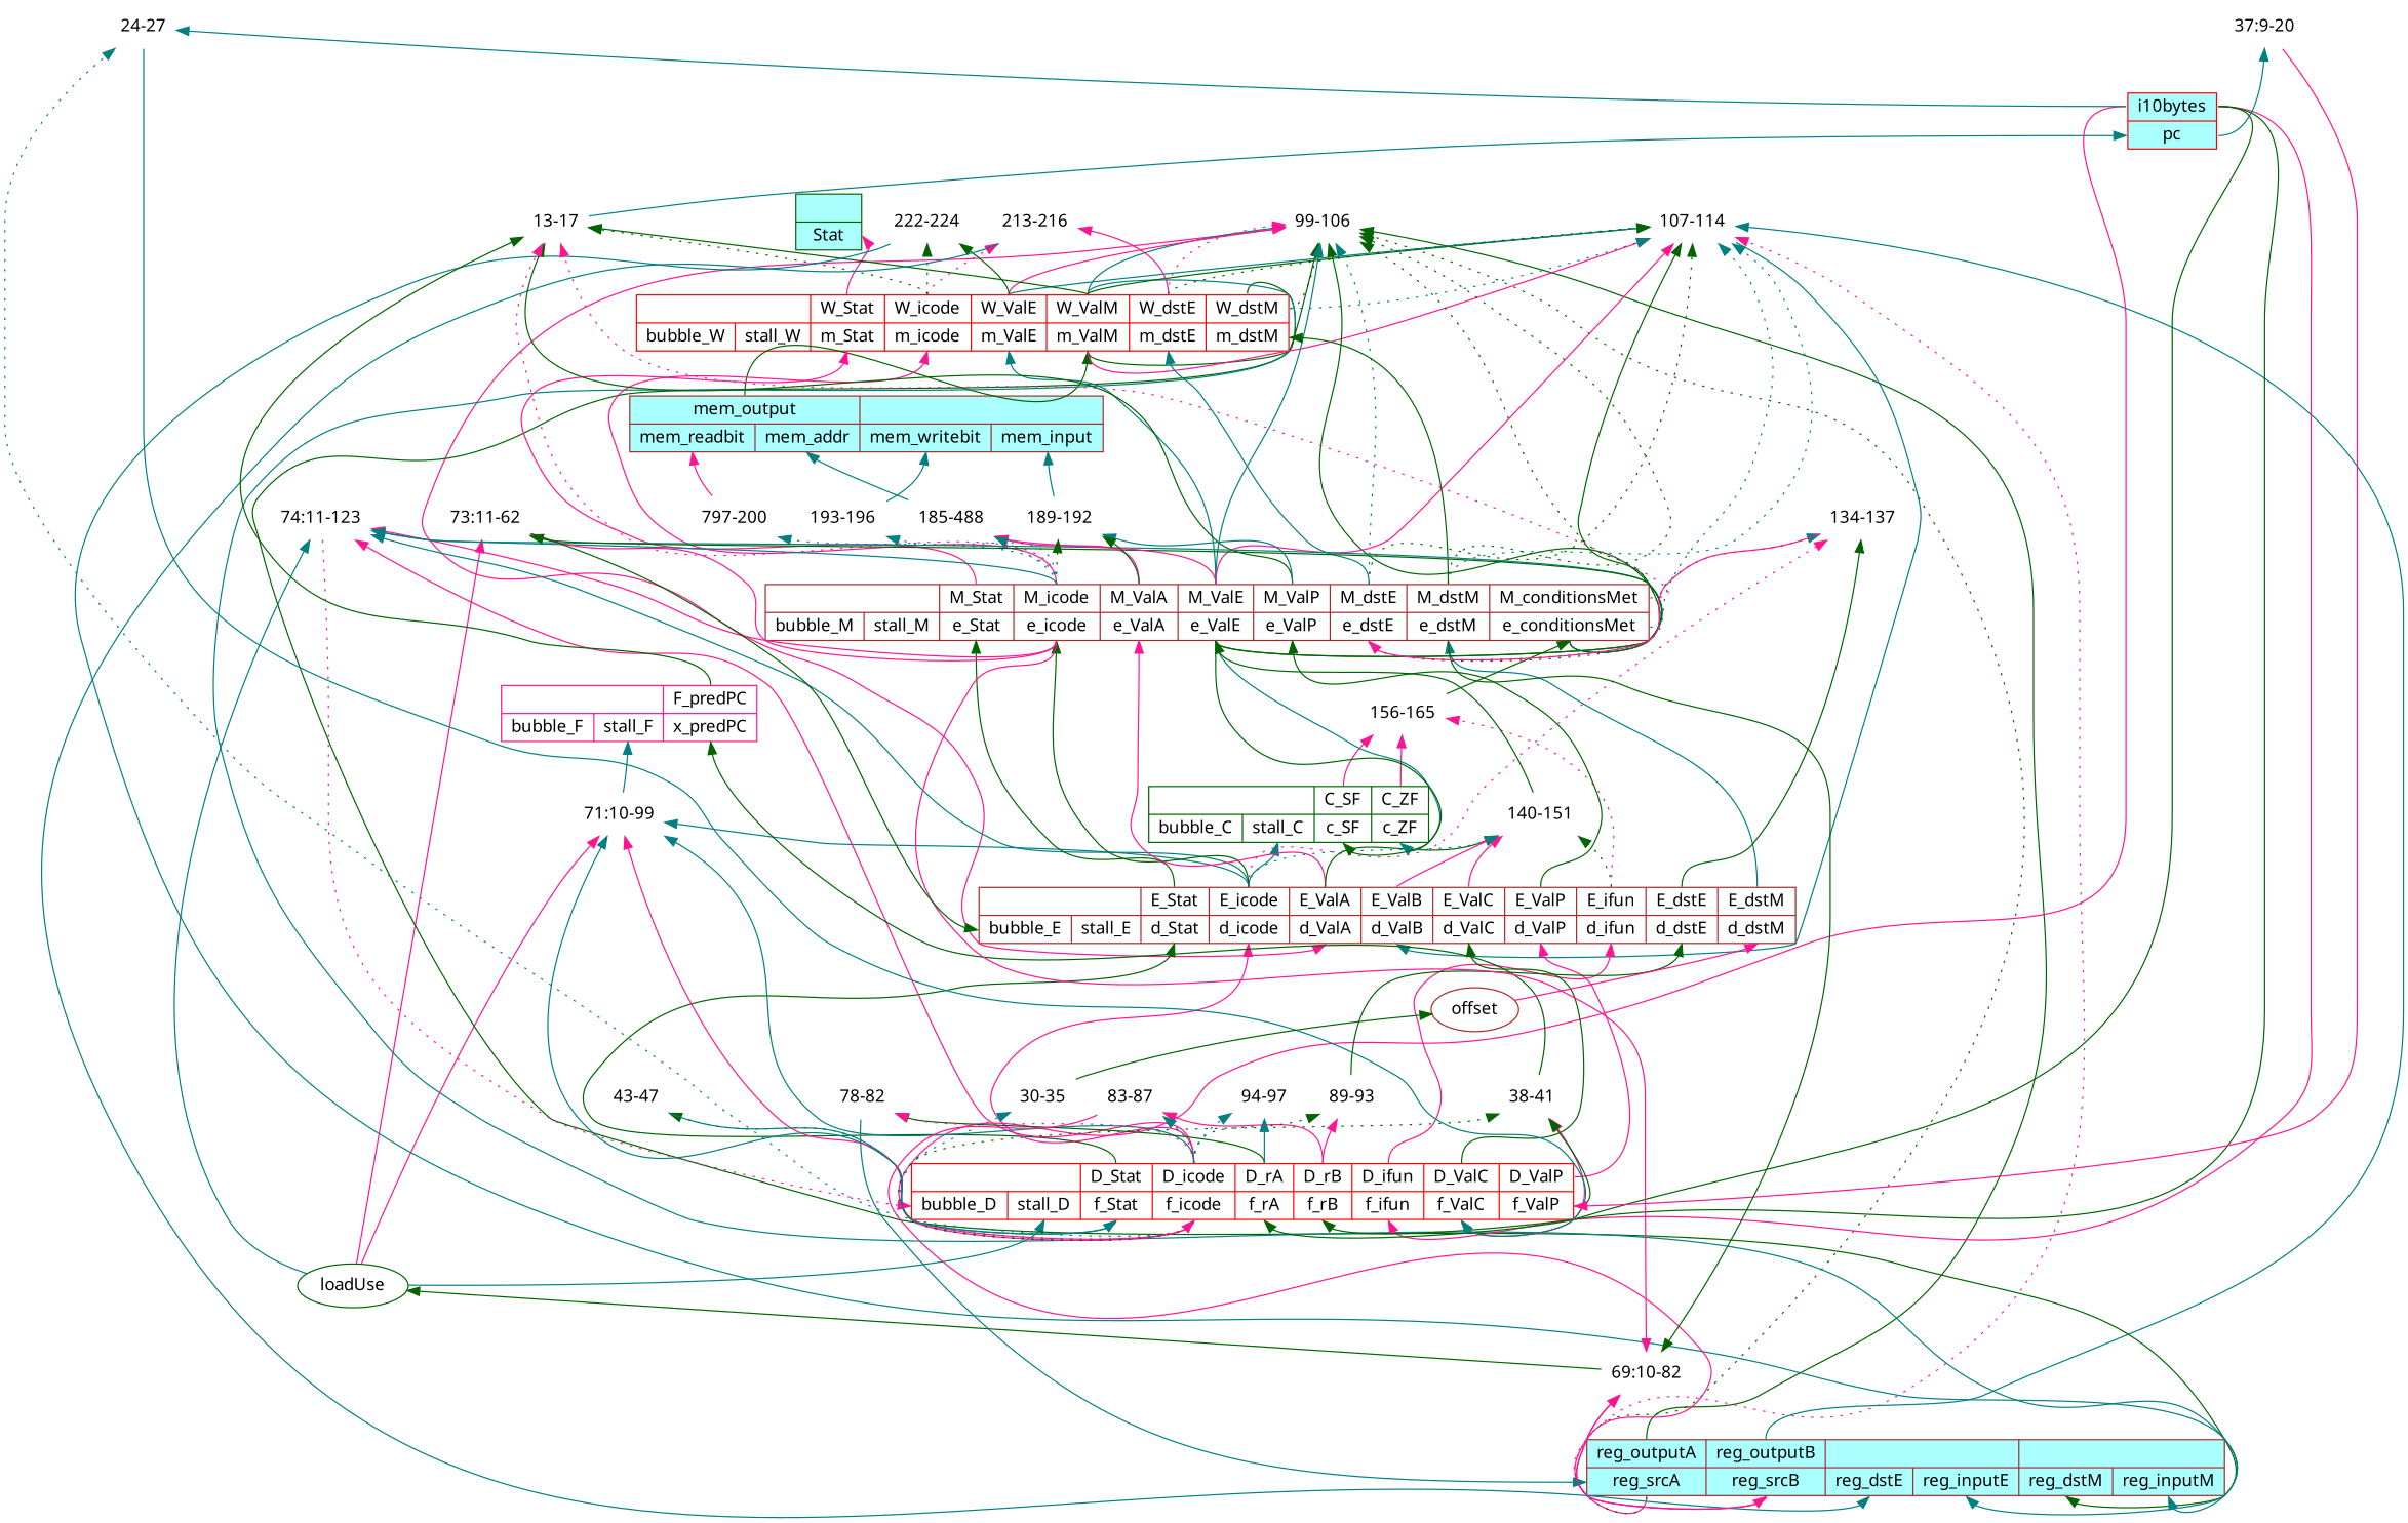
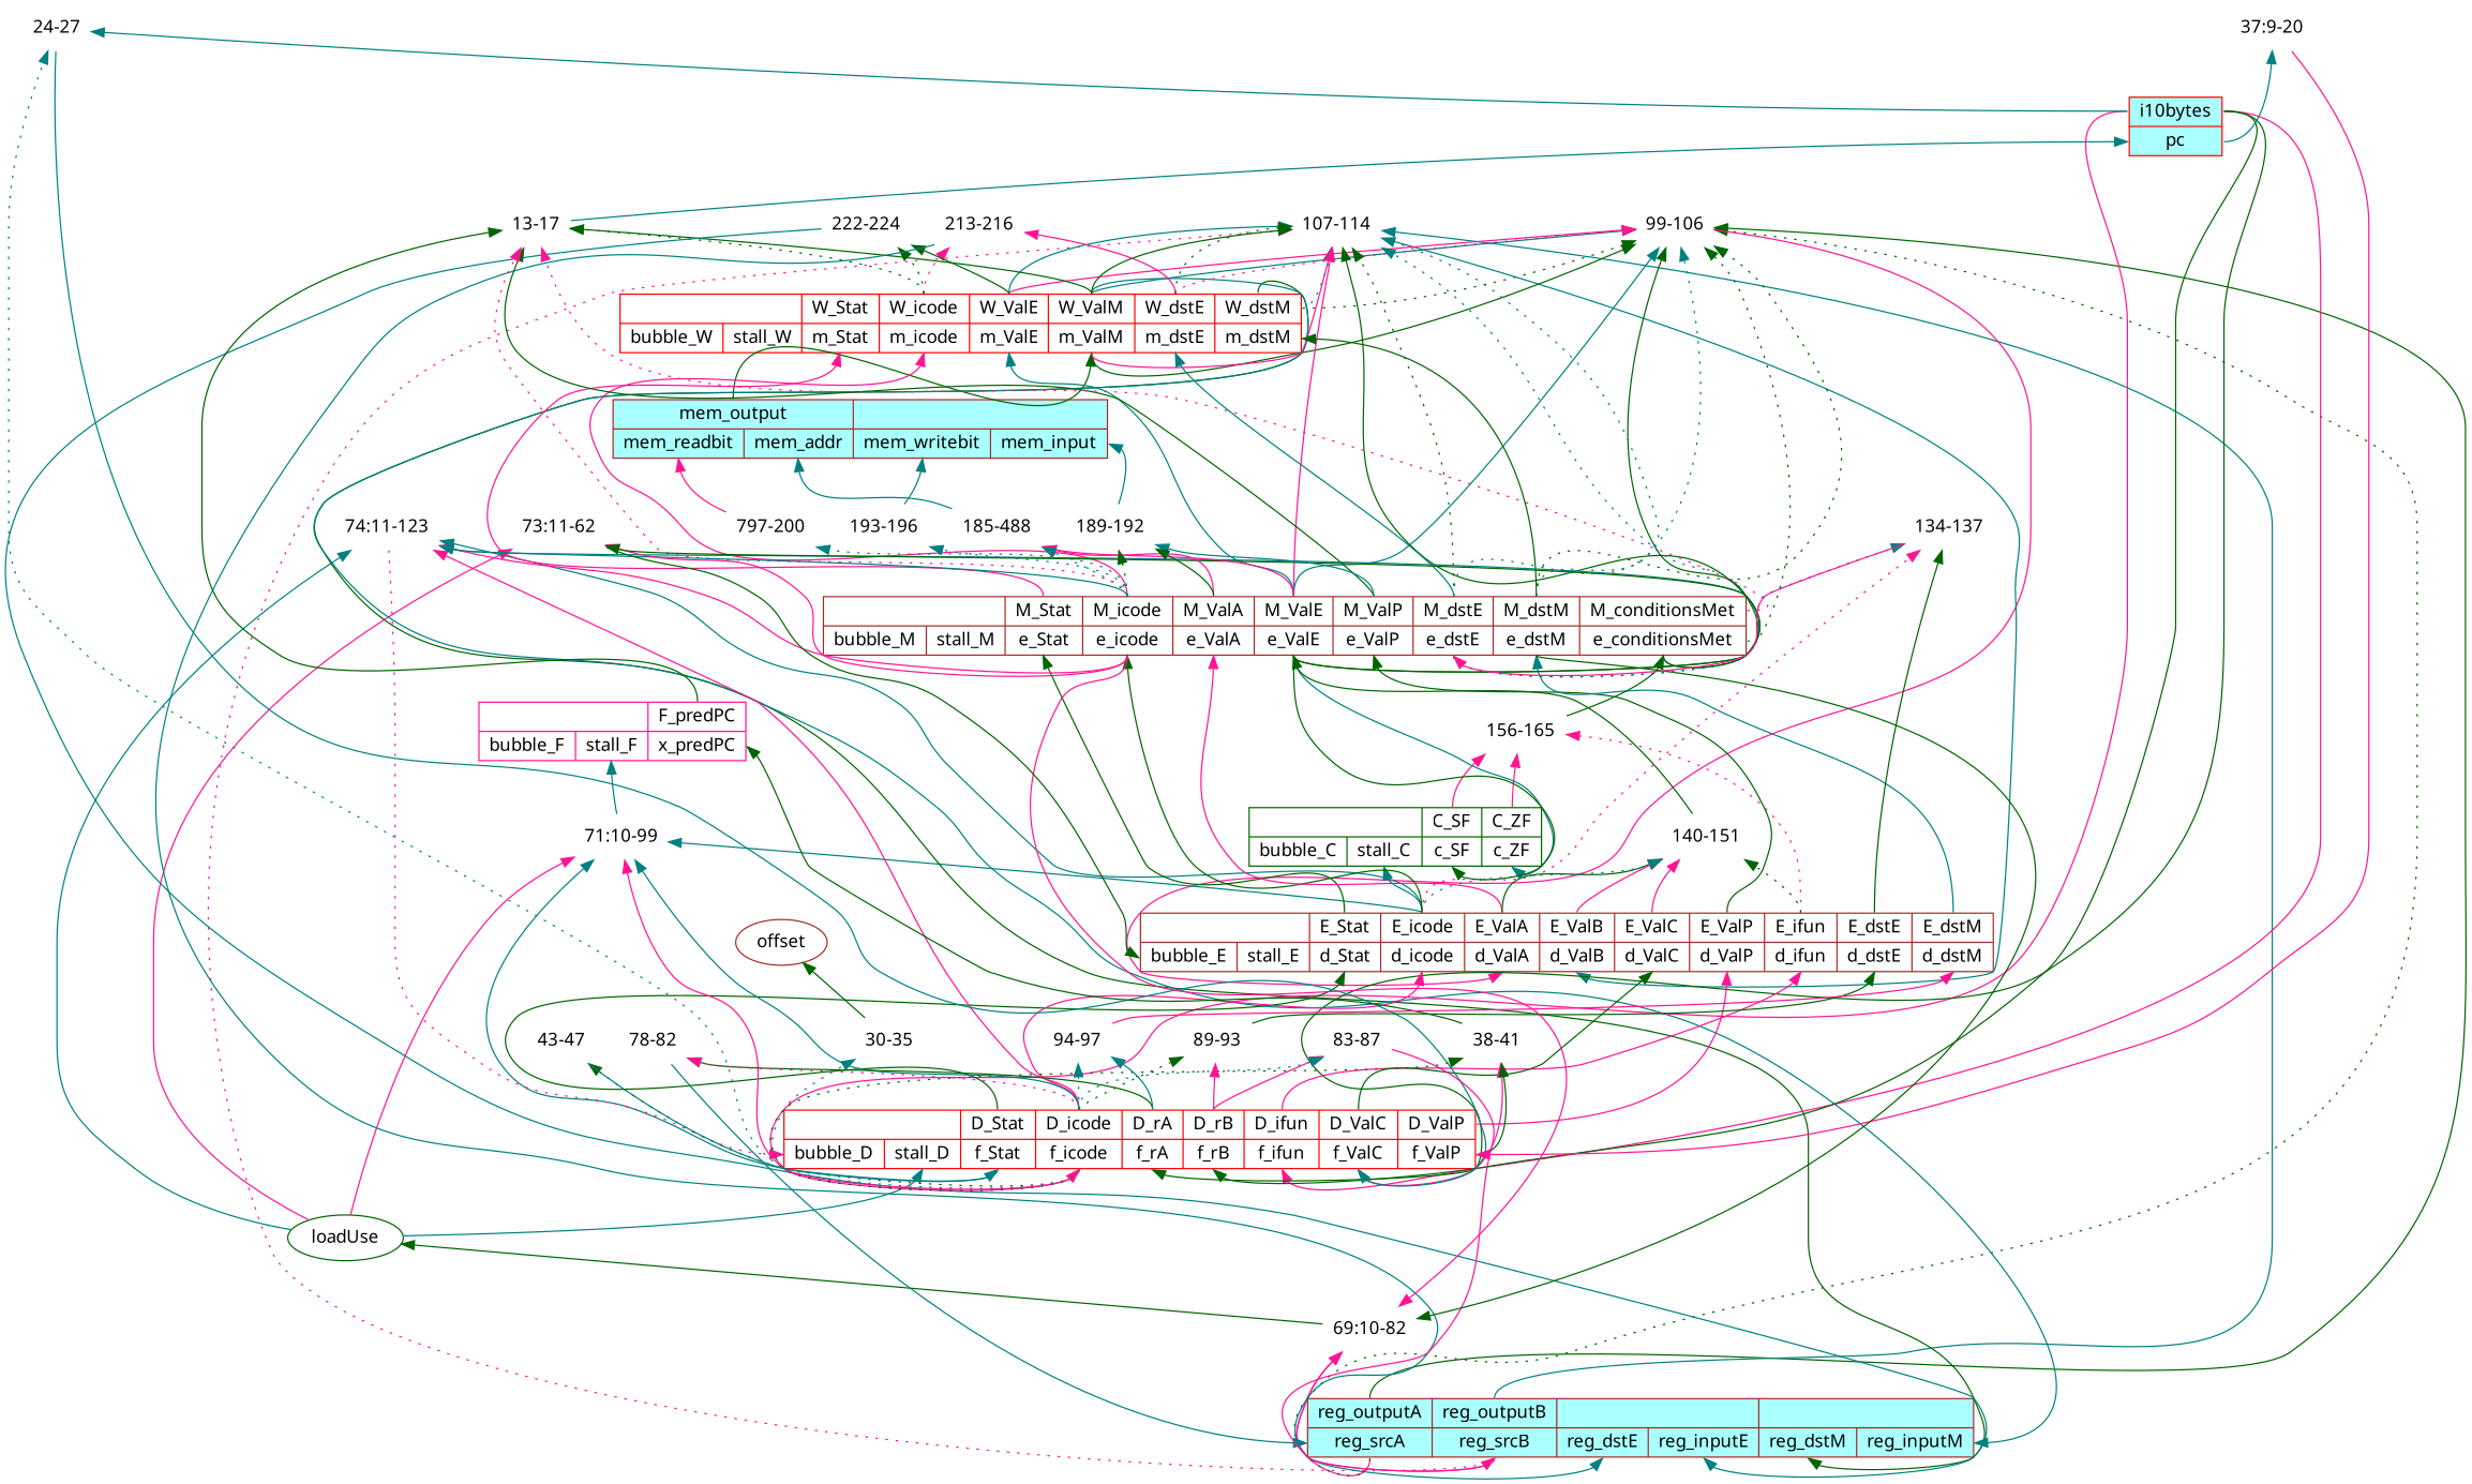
  digraph {
    rankdir=BT
    node [color=darkgreen fontname="sans-serif" shape=none]
    edge [color=darkgreen]
    n1 [color=brown fillcolor="#aaffff" label="{<reg_outputA>reg_outputA|<reg_srcA>reg_srcA}|{<reg_outputB>reg_outputB|<reg_srcB>reg_srcB}|{|{<reg_dstE>reg_dstE|<reg_inputE>reg_inputE}}|{|{<reg_dstM>reg_dstM|<reg_inputM>reg_inputM}}" shape=record style=filled]
    n2 [color=deeppink label="69:10-82"]
    n3 [label="99-106"]
    n4 [color=red label="107-114"]
    loadUse [shape=""]
    n6 [color=brown label="{|{<bubble_E>bubble_E|<stall_E>stall_E}}|{<E_Stat>E_Stat|<d_Stat>d_Stat}|{<E_icode>E_icode|<d_icode>d_icode}|{<E_ValA>E_ValA|<d_ValA>d_ValA}|{<E_ValB>E_ValB|<d_ValB>d_ValB}|{<E_ValC>E_ValC|<d_ValC>d_ValC}|{<E_ValP>E_ValP|<d_ValP>d_ValP}|{<E_ifun>E_ifun|<d_ifun>d_ifun}|{<E_dstE>E_dstE|<d_dstE>d_dstE}|{<E_dstM>E_dstM|<d_dstM>d_dstM}" shape=record]
    n7 [color=brown fillcolor="#aaffff" label="{<mem_output>mem_output|{<mem_readbit>mem_readbit|<mem_addr>mem_addr}}|{|{<mem_writebit>mem_writebit|<mem_input>mem_input}}" shape=record style=filled]
    n8 [color=red label="{|{<bubble_W>bubble_W|<stall_W>stall_W}}|{<W_Stat>W_Stat|<m_Stat>m_Stat}|{<W_icode>W_icode|<m_icode>m_icode}|{<W_ValE>W_ValE|<m_ValE>m_ValE}|{<W_ValM>W_ValM|<m_ValM>m_ValM}|{<W_dstE>W_dstE|<m_dstE>m_dstE}|{<W_dstM>W_dstM|<m_dstM>m_dstM}" shape=record]
-   n9 [fillcolor="#aaffff" label="{|<Stat>Stat}" shape=record style=filled]
    n10 [color=red label="13-17"]
    n11 [color=brown label="213-216"]
    n12 [color=red label="222-224"]
    n13 [color=red fillcolor="#aaffff" label="{<i10bytes>i10bytes|<pc>pc}" shape=record style=filled]
    n14 [color=red label="{|{<bubble_D>bubble_D|<stall_D>stall_D}}|{<D_Stat>D_Stat|<f_Stat>f_Stat}|{<D_icode>D_icode|<f_icode>f_icode}|{<D_rA>D_rA|<f_rA>f_rA}|{<D_rB>D_rB|<f_rB>f_rB}|{<D_ifun>D_ifun|<f_ifun>f_ifun}|{<D_ValC>D_ValC|<f_ValC>f_ValC}|{<D_ValP>D_ValP|<f_ValP>f_ValP}" shape=record]
    n15 [label="24-27"]
    n16 [color=red label="37:9-20"]
    n17 [color=deeppink label="74:11-123"]
    n18 [color=brown label="30-35"]
    n19 [color=brown label="38-41"]
    n20 [label="43-47"]
    n21 [color=brown label="71:10-99"]
    n22 [label="78-82"]
    n23 [color=red label="83-87"]
    n24 [label="89-93"]
    n25 [label="94-97"]
    n26 [color=deeppink label="{|{<bubble_F>bubble_F|<stall_F>stall_F}}|{<F_predPC>F_predPC|<x_predPC>x_predPC}" shape=record]
    n27 [label="{|{<bubble_C>bubble_C|<stall_C>stall_C}}|{<C_SF>C_SF|<c_SF>c_SF}|{<C_ZF>C_ZF|<c_ZF>c_ZF}" shape=record]
    n28 [color=brown label="156-165"]
    n29 [color=brown label="{|{<bubble_M>bubble_M|<stall_M>stall_M}}|{<M_Stat>M_Stat|<e_Stat>e_Stat}|{<M_icode>M_icode|<e_icode>e_icode}|{<M_ValA>M_ValA|<e_ValA>e_ValA}|{<M_ValE>M_ValE|<e_ValE>e_ValE}|{<M_ValP>M_ValP|<e_ValP>e_ValP}|{<M_dstE>M_dstE|<e_dstE>e_dstE}|{<M_dstM>M_dstM|<e_dstM>e_dstM}|{<M_conditionsMet>M_conditionsMet|<e_conditionsMet>e_conditionsMet}" shape=record]
    n30 [color=deeppink label="73:11-62"]
    n31 [label="134-137"]
    n32 [color=red label="185-488"]
    n33 [color=red label="189-192"]
    n34 [label="193-196"]
    n35 [label="797-200"]
    offset [color=brown shape=""]
    n37 [color=deeppink label="140-151"]
    n1 -> n2 [color=deeppink tailport=reg_srcA]
    n1 -> n2 [color=deeppink tailport=reg_srcB]
    n1 -> n3 [tailport=reg_outputA]
    n1 -> n3 [style=dotted tailport=reg_srcA]
    n1 -> n4 [color=teal tailport=reg_outputB]
    n1 -> n4 [color=deeppink style=dotted tailport=reg_srcB]
    n2 -> loadUse
    n3 -> n6 [color=deeppink headport=d_ValA]
    n4 -> n6 [color=teal headport=d_ValB]
    loadUse -> n14 [color=teal headport=stall_D]
    loadUse -> n17 [color=teal]
    loadUse -> n21 [color=deeppink]
    loadUse -> n30 [color=deeppink]
    n6 -> n17 [color=teal tailport=E_icode]
    n6 -> n21 [color=teal tailport=E_icode]
    n6 -> n27 [color=teal headport=stall_C tailport=E_icode]
    n6 -> n28 [color=deeppink style=dotted tailport=E_ifun]
    n6 -> n29 [headport=e_Stat tailport=E_Stat]
    n6 -> n29 [headport=e_icode tailport=E_icode]
    n6 -> n29 [color=deeppink headport=e_ValA tailport=E_ValA]
    n6 -> n29 [headport=e_ValP tailport=E_ValP]
    n6 -> n29 [color=teal headport=e_dstM tailport=E_dstM]
    n6 -> n31 [tailport=E_dstE]
    n6 -> n31 [color=deeppink style=dotted tailport=E_icode]
    n6 -> n37 [tailport=E_ValA]
    n6 -> n37 [color=deeppink tailport=E_ValB]
    n6 -> n37 [color=deeppink tailport=E_ValC]
    n6 -> n37 [color=teal style=dotted tailport=E_icode]
    n6 -> n37 [style=dotted tailport=E_ifun]
    n7 -> n8 [headport=m_ValM tailport=mem_output]
    n8 -> n1 [headport=reg_dstM tailport=W_dstM]
    n8 -> n1 [color=teal headport=reg_inputM tailport=W_ValM]
    n8 -> n3 [tailport=m_ValM]
    n8 -> n3 [color=teal tailport=W_ValM]
    n8 -> n3 [color=deeppink tailport=W_ValE]
    n8 -> n3 [style=dotted tailport=W_dstM]
    n8 -> n3 [color=deeppink style=dotted tailport=W_dstE]
    n8 -> n4 [color=deeppink tailport=m_ValM]
    n8 -> n4 [tailport=W_ValM]
    n8 -> n4 [color=teal tailport=W_ValE]
    n8 -> n4 [color=teal style=dotted tailport=W_dstM]
    n8 -> n4 [style=dotted tailport=W_dstE]
-   n8 -> n9 [color=deeppink headport=Stat tailport=W_Stat]
    n8 -> n10 [tailport=W_ValM]
    n8 -> n10 [style=dotted tailport=W_icode]
    n8 -> n11 [color=deeppink tailport=W_dstE]
    n8 -> n11 [color=deeppink style=dotted tailport=W_icode]
    n8 -> n12 [tailport=W_ValE]
    n8 -> n12 [style=dotted tailport=W_icode]
    n10 -> n13 [color=teal headport=pc]
    n11 -> n1 [color=teal headport=reg_dstE]
    n12 -> n1 [color=teal headport=reg_inputE]
    n13 -> n14 [color=deeppink headport=f_icode tailport=i10bytes]
    n13 -> n14 [color=deeppink headport=f_ifun tailport=i10bytes]
    n13 -> n14 [headport=f_rA tailport=i10bytes]
    n13 -> n14 [headport=f_rB tailport=i10bytes]
    n13 -> n15 [color=teal tailport=i10bytes]
    n13 -> n16 [color=teal tailport=pc]
    n14 -> n6 [headport=d_Stat tailport=D_Stat]
    n14 -> n6 [color=deeppink headport=d_icode tailport=D_icode]
    n14 -> n6 [color=deeppink headport=d_ifun tailport=D_ifun]
    n14 -> n6 [headport=d_ValC tailport=D_ValC]
    n14 -> n6 [color=deeppink headport=d_ValP tailport=D_ValP]
    n14 -> n15 [color=teal style=dotted tailport=f_icode]
    n14 -> n17 [color=deeppink tailport=D_icode]
    n14 -> n18 [color=teal style=dotted tailport=f_icode]
    n14 -> n19 [color=deeppink tailport=f_ValC]
    n14 -> n19 [tailport=f_ValP]
    n14 -> n19 [style=dotted tailport=f_icode]
    n14 -> n20 [style=dotted tailport=f_icode]
    n14 -> n21 [color=teal tailport=f_Stat]
    n14 -> n21 [color=teal tailport=D_icode]
    n14 -> n21 [color=deeppink tailport=f_icode]
    n14 -> n22 [tailport=D_rA]
    n14 -> n22 [color=deeppink style=dotted tailport=D_icode]
    n14 -> n23 [color=deeppink tailport=D_rB]
    n14 -> n23 [color=teal style=dotted tailport=D_icode]
    n14 -> n24 [color=deeppink tailport=D_rB]
    n14 -> n24 [style=dotted tailport=D_icode]
    n14 -> n25 [color=teal tailport=D_rA]
    n14 -> n25 [color=teal style=dotted tailport=D_icode]
    n15 -> n14 [color=teal headport=f_ValC]
    n16 -> n14 [color=deeppink headport=f_ValP]
    n17 -> n14 [color=deeppink headport=bubble_D style=dotted]
    n18 -> offset
    n19 -> n26 [headport=x_predPC]
    n20 -> n14 [color=teal headport=f_Stat]
    n21 -> n26 [color=teal headport=stall_F]
    n22 -> n1 [color=teal headport=reg_srcA]
    n23 -> n1 [color=deeppink headport=reg_srcB]
    n24 -> n6 [headport=d_dstE]
-   offset -> n6 [color=deeppink headport=d_dstM]
+   n25 -> n6 [color=deeppink headport=d_dstM]
    n26 -> n10 [tailport=F_predPC]
    n27 -> n28 [color=deeppink tailport=C_SF]
    n27 -> n28 [color=deeppink tailport=C_ZF]
    n28 -> n29 [headport=e_conditionsMet]
    n29 -> n2 [tailport=e_dstM]
    n29 -> n2 [color=deeppink tailport=e_icode]
    n29 -> n3 [tailport=e_ValE]
    n29 -> n3 [color=teal tailport=M_ValE]
    n29 -> n3 [style=dotted tailport=e_dstE]
    n29 -> n3 [style=dotted tailport=M_dstM]
    n29 -> n3 [color=teal style=dotted tailport=M_dstE]
    n29 -> n4 [tailport=e_ValE]
    n29 -> n4 [color=deeppink tailport=M_ValE]
    n29 -> n4 [color=teal style=dotted tailport=e_dstE]
    n29 -> n4 [color=teal style=dotted tailport=M_dstM]
    n29 -> n4 [style=dotted tailport=M_dstE]
    n29 -> n8 [color=deeppink headport=m_Stat tailport=M_Stat]
    n29 -> n8 [color=deeppink headport=m_icode tailport=M_icode]
    n29 -> n8 [color=teal headport=m_ValE tailport=M_ValE]
    n29 -> n8 [color=teal headport=m_dstE tailport=M_dstE]
    n29 -> n8 [headport=m_dstM tailport=M_dstM]
    n29 -> n10 [tailport=M_ValP]
    n29 -> n10 [color=deeppink style=dotted tailport=M_icode]
    n29 -> n10 [color=deeppink style=dotted tailport=M_conditionsMet]
    n29 -> n17 [color=deeppink tailport=e_icode]
    n29 -> n17 [color=teal tailport=e_conditionsMet]
    n29 -> n17 [color=teal tailport=M_icode]
    n29 -> n27 [color=teal headport=c_ZF tailport=e_ValE]
    n29 -> n27 [headport=c_SF tailport=e_ValE]
    n29 -> n30 [color=deeppink tailport=e_icode]
    n29 -> n30 [tailport=e_conditionsMet]
    n29 -> n31 [color=teal style=dotted tailport=e_conditionsMet]
    n29 -> n32 [color=deeppink tailport=M_ValA]
    n29 -> n32 [color=deeppink tailport=M_ValE]
    n29 -> n32 [color=teal style=dotted tailport=M_icode]
    n29 -> n33 [color=teal tailport=M_ValP]
    n29 -> n33 [tailport=M_ValA]
    n29 -> n33 [style=dotted tailport=M_icode]
    n29 -> n34 [color=teal style=dotted tailport=M_icode]
    n29 -> n35 [color=teal style=dotted tailport=M_icode]
    n30 -> n6 [headport=bubble_E]
    n31 -> n29 [color=deeppink headport=e_dstE]
    n32 -> n7 [color=teal headport=mem_addr]
    n33 -> n7 [color=teal headport=mem_input]
    n34 -> n7 [color=teal headport=mem_writebit]
    n35 -> n7 [color=deeppink headport=mem_readbit]
    n37 -> n29 [headport=e_ValE]
  }
